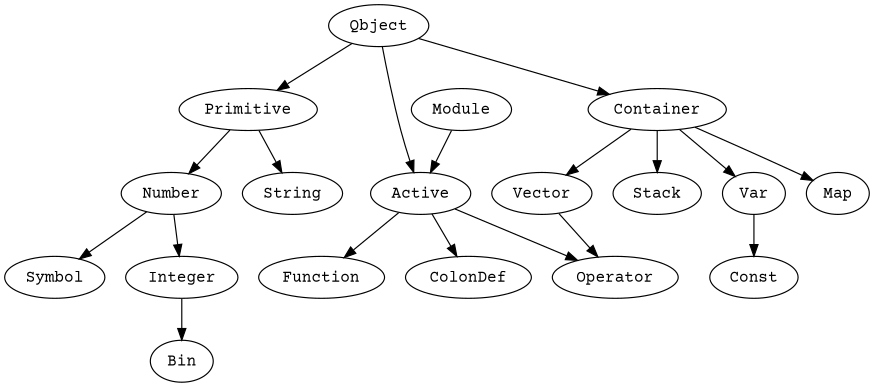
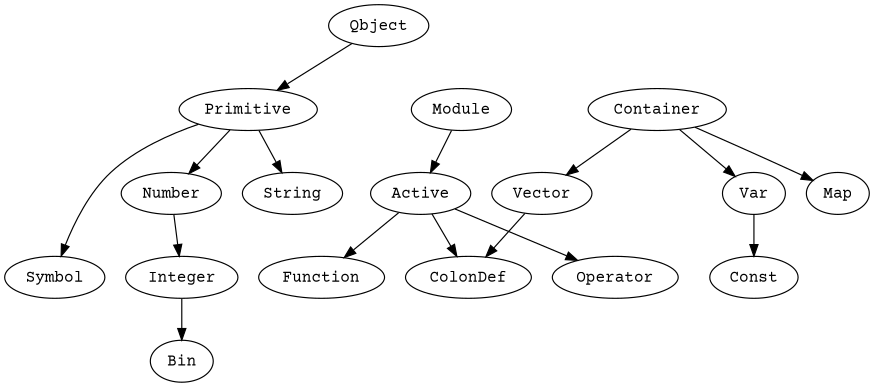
  digraph {
    fontname="Courier Prime"
    rankdir=TB
    node [fontname="Courier Prime"]
    edge [fontname="Courier Prime"]
    Qbject
    Primitive
    Container
    Active
    Symbol
    Number
    String
-   Stack
    Vector
    Map
    Var
    ColonDef
    Function
    Operator
    Integer
    Bin
    Const
    Module
    Qbject -> Primitive
-   Qbject -> Container
-   Qbject -> Active
-   Number -> Symbol
+   Primitive -> Symbol
    Primitive -> Number
    Primitive -> String
-   Container -> Stack
    Container -> Vector
    Container -> Map
    Container -> Var
    Active -> ColonDef
    Active -> Function
    Active -> Operator
    Number -> Integer
-   Vector -> Operator
+   Vector -> ColonDef
    Var -> Const
    Integer -> Bin
    Module -> Active
  }
